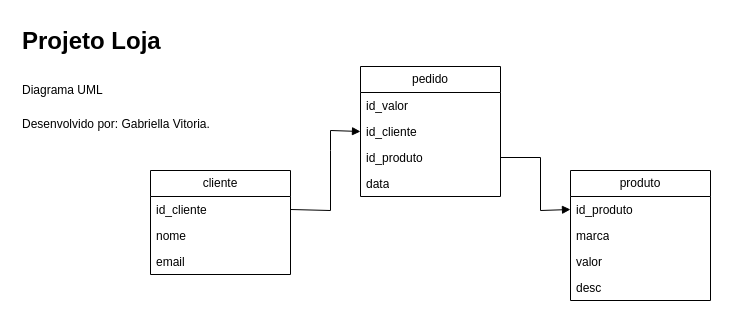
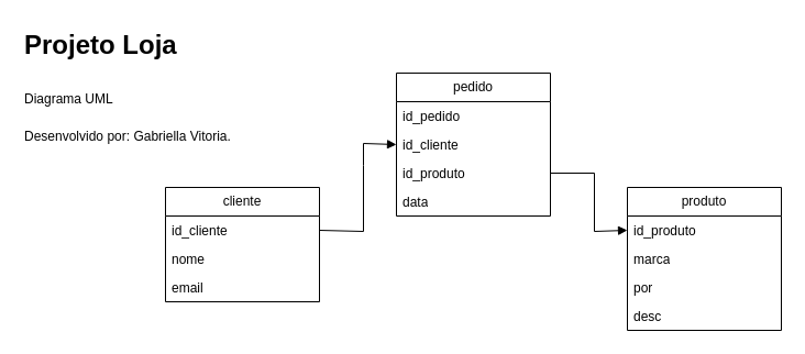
  <mxCell id="0" />
  <mxCell id="1" parent="0" />
  <mxCell id="2" value="cliente" style="swimlane;fontStyle=0;childLayout=stackLayout;horizontal=1;startSize=26;fillColor=none;horizontalStack=0;resizeParent=1;resizeParentMax=0;resizeLast=0;collapsible=1;marginBottom=0;whiteSpace=wrap;html=1;" vertex="1" parent="1"><mxGeometry x="150" y="170" width="140" height="104" as="geometry" /></mxCell>
  <mxCell id="3" value="id_cliente" style="text;strokeColor=none;fillColor=none;align=left;verticalAlign=top;spacingLeft=4;spacingRight=4;overflow=hidden;rotatable=0;points=[[0,0.5],[1,0.5]];portConstraint=eastwest;whiteSpace=wrap;html=1;" vertex="1" parent="2"><mxGeometry y="26" width="140" height="26" as="geometry" /></mxCell>
  <mxCell id="4" value="nome" style="text;strokeColor=none;fillColor=none;align=left;verticalAlign=top;spacingLeft=4;spacingRight=4;overflow=hidden;rotatable=0;points=[[0,0.5],[1,0.5]];portConstraint=eastwest;whiteSpace=wrap;html=1;" vertex="1" parent="2"><mxGeometry y="52" width="140" height="26" as="geometry" /></mxCell>
  <mxCell id="5" value="email" style="text;strokeColor=none;fillColor=none;align=left;verticalAlign=top;spacingLeft=4;spacingRight=4;overflow=hidden;rotatable=0;points=[[0,0.5],[1,0.5]];portConstraint=eastwest;whiteSpace=wrap;html=1;" vertex="1" parent="2"><mxGeometry y="78" width="140" height="26" as="geometry" /></mxCell>
  <mxCell id="6" value="pedido" style="swimlane;fontStyle=0;childLayout=stackLayout;horizontal=1;startSize=26;fillColor=none;horizontalStack=0;resizeParent=1;resizeParentMax=0;resizeLast=0;collapsible=1;marginBottom=0;whiteSpace=wrap;html=1;" vertex="1" parent="1"><mxGeometry x="360" y="66" width="140" height="130" as="geometry" /></mxCell>
- <mxCell id="7" value="id_valor" style="text;strokeColor=none;fillColor=none;align=left;verticalAlign=top;spacingLeft=4;spacingRight=4;overflow=hidden;rotatable=0;points=[[0,0.5],[1,0.5]];portConstraint=eastwest;whiteSpace=wrap;html=1;" vertex="1" parent="6"><mxGeometry y="26" width="140" height="26" as="geometry" /></mxCell>
+ <mxCell id="7" value="id_pedido" style="text;strokeColor=none;fillColor=none;align=left;verticalAlign=top;spacingLeft=4;spacingRight=4;overflow=hidden;rotatable=0;points=[[0,0.5],[1,0.5]];portConstraint=eastwest;whiteSpace=wrap;html=1;" vertex="1" parent="6"><mxGeometry y="26" width="140" height="26" as="geometry" /></mxCell>
  <mxCell id="8" value="id_cliente" style="text;strokeColor=none;fillColor=none;align=left;verticalAlign=top;spacingLeft=4;spacingRight=4;overflow=hidden;rotatable=0;points=[[0,0.5],[1,0.5]];portConstraint=eastwest;whiteSpace=wrap;html=1;" vertex="1" parent="6"><mxGeometry y="52" width="140" height="26" as="geometry" /></mxCell>
  <mxCell id="9" value="id_produto" style="text;strokeColor=none;fillColor=none;align=left;verticalAlign=top;spacingLeft=4;spacingRight=4;overflow=hidden;rotatable=0;points=[[0,0.5],[1,0.5]];portConstraint=eastwest;whiteSpace=wrap;html=1;" vertex="1" parent="6"><mxGeometry y="78" width="140" height="26" as="geometry" /></mxCell>
  <mxCell id="10" value="data" style="text;strokeColor=none;fillColor=none;align=left;verticalAlign=top;spacingLeft=4;spacingRight=4;overflow=hidden;rotatable=0;points=[[0,0.5],[1,0.5]];portConstraint=eastwest;whiteSpace=wrap;html=1;" vertex="1" parent="6"><mxGeometry y="104" width="140" height="26" as="geometry" /></mxCell>
  <mxCell id="11" value="produto" style="swimlane;fontStyle=0;childLayout=stackLayout;horizontal=1;startSize=26;fillColor=none;horizontalStack=0;resizeParent=1;resizeParentMax=0;resizeLast=0;collapsible=1;marginBottom=0;whiteSpace=wrap;html=1;" vertex="1" parent="1"><mxGeometry x="570" y="170" width="140" height="130" as="geometry" /></mxCell>
  <mxCell id="12" value="&lt;span style=&quot;background-color: transparent; color: light-dark(rgb(0, 0, 0), rgb(255, 255, 255));&quot;&gt;id_produto&lt;/span&gt;" style="text;strokeColor=none;fillColor=none;align=left;verticalAlign=top;spacingLeft=4;spacingRight=4;overflow=hidden;rotatable=0;points=[[0,0.5],[1,0.5]];portConstraint=eastwest;whiteSpace=wrap;html=1;" vertex="1" parent="11"><mxGeometry y="26" width="140" height="26" as="geometry" /></mxCell>
  <mxCell id="13" value="marca" style="text;strokeColor=none;fillColor=none;align=left;verticalAlign=top;spacingLeft=4;spacingRight=4;overflow=hidden;rotatable=0;points=[[0,0.5],[1,0.5]];portConstraint=eastwest;whiteSpace=wrap;html=1;" vertex="1" parent="11"><mxGeometry y="52" width="140" height="26" as="geometry" /></mxCell>
- <mxCell id="14" value="valor" style="text;strokeColor=none;fillColor=none;align=left;verticalAlign=top;spacingLeft=4;spacingRight=4;overflow=hidden;rotatable=0;points=[[0,0.5],[1,0.5]];portConstraint=eastwest;whiteSpace=wrap;html=1;" vertex="1" parent="11"><mxGeometry y="78" width="140" height="26" as="geometry" /></mxCell>
+ <mxCell id="14" value="por" style="text;strokeColor=none;fillColor=none;align=left;verticalAlign=top;spacingLeft=4;spacingRight=4;overflow=hidden;rotatable=0;points=[[0,0.5],[1,0.5]];portConstraint=eastwest;whiteSpace=wrap;html=1;" vertex="1" parent="11"><mxGeometry y="78" width="140" height="26" as="geometry" /></mxCell>
  <mxCell id="15" value="desc" style="text;strokeColor=none;fillColor=none;align=left;verticalAlign=top;spacingLeft=4;spacingRight=4;overflow=hidden;rotatable=0;points=[[0,0.5],[1,0.5]];portConstraint=eastwest;whiteSpace=wrap;html=1;" vertex="1" parent="11"><mxGeometry y="104" width="140" height="26" as="geometry" /></mxCell>
  <mxCell id="16" value="" style="html=1;verticalAlign=bottom;endArrow=block;curved=0;rounded=0;entryX=0;entryY=0.5;entryDx=0;entryDy=0;exitX=1;exitY=0.5;exitDx=0;exitDy=0;" edge="1" parent="1" source="3" target="8"><mxGeometry width="80" relative="1" as="geometry"><mxPoint x="400" y="220" as="sourcePoint" /><mxPoint x="480" y="220" as="targetPoint" /><Array as="points"><mxPoint x="330" y="210" /><mxPoint x="330" y="150" /><mxPoint x="330" y="130" /></Array></mxGeometry></mxCell>
  <mxCell id="17" value="&lt;h1 style=&quot;margin-top: 0px;&quot;&gt;&lt;span style=&quot;background-color: transparent; color: light-dark(rgb(0, 0, 0), rgb(255, 255, 255));&quot;&gt;Projeto Loja&lt;/span&gt;&lt;/h1&gt;&lt;h1 style=&quot;margin-top: 0px;&quot;&gt;&lt;span style=&quot;font-size: 12px; font-weight: 400;&quot;&gt;Diagrama UML&amp;nbsp;&lt;/span&gt;&lt;/h1&gt;&lt;div&gt;&lt;span style=&quot;font-size: 12px; font-weight: 400;&quot;&gt;Desenvolvido por: Gabriella Vitoria.&lt;/span&gt;&lt;/div&gt;" style="text;html=1;whiteSpace=wrap;overflow=hidden;rounded=0;" vertex="1" parent="1"><mxGeometry x="20" y="20" width="190" height="120" as="geometry" /></mxCell>
  <mxCell id="18" value="" style="html=1;verticalAlign=bottom;endArrow=block;curved=0;rounded=0;exitX=1;exitY=0.5;exitDx=0;exitDy=0;entryX=0;entryY=0.5;entryDx=0;entryDy=0;" edge="1" parent="1" source="9" target="12"><mxGeometry width="80" relative="1" as="geometry"><mxPoint x="430" y="190" as="sourcePoint" /><mxPoint x="530" y="220" as="targetPoint" /><Array as="points"><mxPoint x="540" y="157" /><mxPoint x="540" y="210" /></Array></mxGeometry></mxCell>
